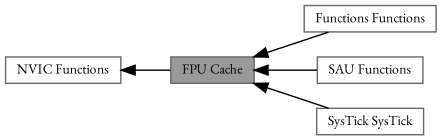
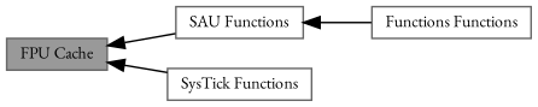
  digraph {
    fontname="EB Garamond"
    rankdir=LR
    node [color=grey40 fillcolor=white fontname="EB Garamond" fontsize=10 shape=box style=filled]
    edge [dir=back fontname="EB Garamond" fontsize=10 labelfontname=Helvetica labelfontsize=10 shape=plaintext style=solid]
    n1 [height=0.2 label="Functions Functions" width=0.4]
    n2 [color=gray40 fillcolor=grey60 fontcolor=black height=0.2 label="FPU Cache" width=0.4]
    n3 [height=0.2 label="SAU Functions" width=0.4]
-   n4 [height=0.2 label="SysTick SysTick" width=0.4]
-   n5 [height=0.2 label="NVIC Functions" width=0.4]
-   n2 -> n1
+   n4 [height=0.2 label="SysTick Functions" width=0.4]
+   n3 -> n1
    n2 -> n3
    n2 -> n4
-   n5 -> n2
  }
